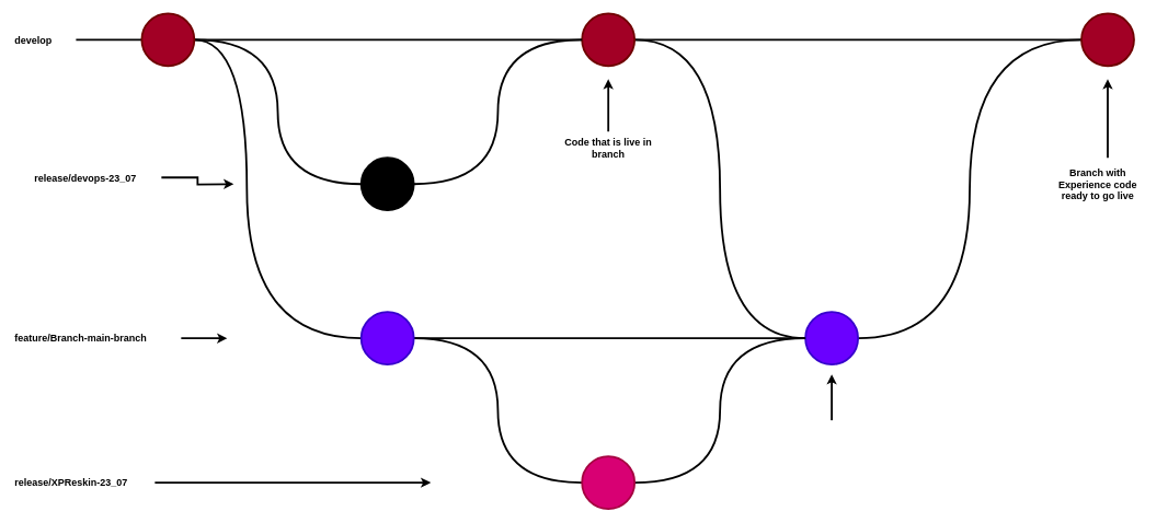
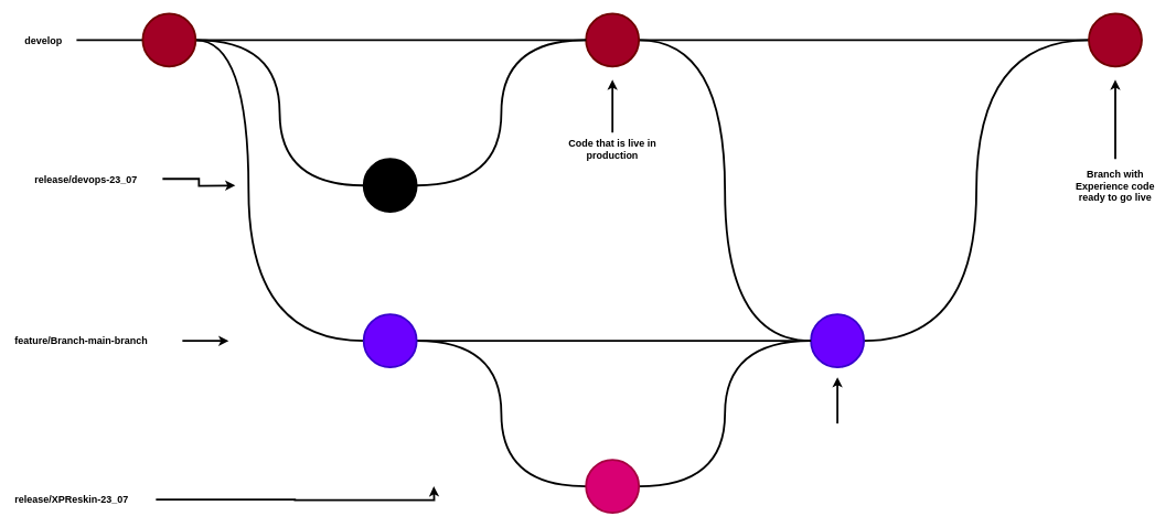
  <mxCell id="0" />
  <mxCell id="1" parent="0" />
  <mxCell id="2" style="edgeStyle=orthogonalEdgeStyle;rounded=0;orthogonalLoop=1;jettySize=auto;html=1;entryX=0;entryY=0.5;entryDx=0;entryDy=0;endArrow=none;endFill=0;curved=1;strokeWidth=3;fontStyle=1;fontSize=15;" edge="1" parent="1" source="6" target="9"><mxGeometry relative="1" as="geometry" /></mxCell>
  <mxCell id="3" style="edgeStyle=orthogonalEdgeStyle;rounded=0;orthogonalLoop=1;jettySize=auto;html=1;entryX=0;entryY=0.5;entryDx=0;entryDy=0;curved=1;endArrow=none;endFill=0;strokeWidth=3;fontStyle=1;fontSize=15;" edge="1" parent="1" source="6" target="11"><mxGeometry relative="1" as="geometry" /></mxCell>
  <mxCell id="4" style="edgeStyle=orthogonalEdgeStyle;rounded=0;orthogonalLoop=1;jettySize=auto;html=1;endArrow=none;endFill=0;strokeWidth=3;fontStyle=1;fontSize=15;" edge="1" parent="1" source="6"><mxGeometry relative="1" as="geometry"><mxPoint x="115" y="60" as="targetPoint" /></mxGeometry></mxCell>
  <mxCell id="5" style="edgeStyle=orthogonalEdgeStyle;rounded=0;orthogonalLoop=1;jettySize=auto;html=1;entryX=0;entryY=0.5;entryDx=0;entryDy=0;endArrow=none;endFill=0;curved=1;strokeWidth=3;fontStyle=1;fontSize=15;" edge="1" parent="1" source="6" target="17"><mxGeometry relative="1" as="geometry"><Array as="points"><mxPoint x="375" y="60" /><mxPoint x="375" y="515" /></Array></mxGeometry></mxCell>
  <mxCell id="6" value="" style="ellipse;whiteSpace=wrap;html=1;aspect=fixed;fillColor=#a20025;fontColor=#ffffff;strokeColor=#6F0000;strokeWidth=3;fontStyle=1;fontSize=15;" vertex="1" parent="1"><mxGeometry x="215" y="20" width="80" height="80" as="geometry" /></mxCell>
  <mxCell id="7" style="edgeStyle=orthogonalEdgeStyle;rounded=0;orthogonalLoop=1;jettySize=auto;html=1;entryX=0;entryY=0.5;entryDx=0;entryDy=0;endArrow=none;endFill=0;curved=1;strokeWidth=3;fontStyle=1;fontSize=15;" edge="1" parent="1" source="9" target="23"><mxGeometry relative="1" as="geometry" /></mxCell>
  <mxCell id="8" style="edgeStyle=orthogonalEdgeStyle;rounded=0;orthogonalLoop=1;jettySize=auto;html=1;entryX=0;entryY=0.5;entryDx=0;entryDy=0;endArrow=none;endFill=0;strokeWidth=3;fontStyle=1;fontSize=15;" edge="1" parent="1" source="9" target="26"><mxGeometry relative="1" as="geometry" /></mxCell>
  <mxCell id="9" value="" style="ellipse;whiteSpace=wrap;html=1;aspect=fixed;fillColor=#a20025;fontColor=#ffffff;strokeColor=#6F0000;strokeWidth=3;fontStyle=1;fontSize=15;" vertex="1" parent="1"><mxGeometry x="885" y="20" width="80" height="80" as="geometry" /></mxCell>
  <mxCell id="10" style="edgeStyle=orthogonalEdgeStyle;rounded=0;orthogonalLoop=1;jettySize=auto;html=1;entryX=0;entryY=0.5;entryDx=0;entryDy=0;endArrow=none;endFill=0;curved=1;strokeWidth=3;fontStyle=1;fontSize=15;" edge="1" parent="1" source="11" target="9"><mxGeometry relative="1" as="geometry" /></mxCell>
  <mxCell id="11" value="" style="ellipse;whiteSpace=wrap;html=1;aspect=fixed;fillColor=#000000;fillStyle=solid;strokeWidth=3;fontStyle=1;fontSize=15;" vertex="1" parent="1"><mxGeometry x="549" y="240" width="80" height="80" as="geometry" /></mxCell>
- <mxCell id="12" value="develop" style="text;strokeColor=none;align=left;fillColor=none;html=1;verticalAlign=middle;whiteSpace=wrap;rounded=0;strokeWidth=3;fontStyle=1;fontSize=15;" vertex="1" parent="1"><mxGeometry x="20" y="45" width="60" height="30" as="geometry" /></mxCell>
+ <mxCell id="12" value="develop" style="text;strokeColor=none;align=left;fillColor=none;html=1;verticalAlign=middle;whiteSpace=wrap;rounded=0;strokeWidth=3;fontStyle=1;fontSize=15;" vertex="1" parent="1"><mxGeometry x="35" y="45" width="60" height="30" as="geometry" /></mxCell>
  <mxCell id="13" style="edgeStyle=orthogonalEdgeStyle;rounded=0;orthogonalLoop=1;jettySize=auto;html=1;strokeWidth=3;fontStyle=1;fontSize=15;" edge="1" parent="1" source="14"><mxGeometry relative="1" as="geometry"><mxPoint x="355" y="280" as="targetPoint" /></mxGeometry></mxCell>
  <mxCell id="14" value="release/devops-23_07" style="text;strokeColor=none;align=left;fillColor=none;html=1;verticalAlign=middle;whiteSpace=wrap;rounded=0;strokeWidth=3;fontStyle=1;fontSize=15;" vertex="1" parent="1"><mxGeometry x="50" y="255" width="195" height="30" as="geometry" /></mxCell>
  <mxCell id="15" style="edgeStyle=orthogonalEdgeStyle;rounded=0;orthogonalLoop=1;jettySize=auto;html=1;endArrow=none;endFill=0;strokeWidth=3;fontStyle=1;fontSize=15;" edge="1" parent="1" source="17" target="23"><mxGeometry relative="1" as="geometry" /></mxCell>
  <mxCell id="16" style="edgeStyle=orthogonalEdgeStyle;rounded=0;orthogonalLoop=1;jettySize=auto;html=1;entryX=0;entryY=0.5;entryDx=0;entryDy=0;curved=1;endArrow=none;endFill=0;strokeWidth=3;fontStyle=1;fontSize=15;" edge="1" parent="1" source="17" target="25"><mxGeometry relative="1" as="geometry" /></mxCell>
  <mxCell id="17" value="" style="ellipse;whiteSpace=wrap;html=1;aspect=fixed;fillColor=#6a00ff;fontColor=#ffffff;strokeColor=#3700CC;strokeWidth=3;fontStyle=1;fontSize=15;" vertex="1" parent="1"><mxGeometry x="549" y="475" width="80" height="80" as="geometry" /></mxCell>
  <mxCell id="18" style="edgeStyle=orthogonalEdgeStyle;rounded=0;orthogonalLoop=1;jettySize=auto;html=1;strokeWidth=3;fontStyle=1;fontSize=15;" edge="1" parent="1" source="19"><mxGeometry relative="1" as="geometry"><mxPoint x="655" y="735" as="targetPoint" /></mxGeometry></mxCell>
- <mxCell id="19" value="release/XPReskin-23_07" style="text;strokeColor=none;align=left;fillColor=none;html=1;verticalAlign=middle;whiteSpace=wrap;rounded=0;strokeWidth=3;fontStyle=1;fontSize=15;" vertex="1" parent="1"><mxGeometry x="20" y="720" width="215" height="30" as="geometry" /></mxCell>
+ <mxCell id="19" value="release/XPReskin-23_07" style="text;strokeColor=none;align=left;fillColor=none;html=1;verticalAlign=middle;whiteSpace=wrap;rounded=0;strokeWidth=3;fontStyle=1;fontSize=15;" vertex="1" parent="1"><mxGeometry x="20" y="740" width="215" height="30" as="geometry" /></mxCell>
  <mxCell id="20" style="edgeStyle=orthogonalEdgeStyle;rounded=0;orthogonalLoop=1;jettySize=auto;html=1;strokeWidth=3;fontStyle=1;fontSize=15;" edge="1" parent="1" source="21"><mxGeometry relative="1" as="geometry"><mxPoint x="345" y="515" as="targetPoint" /></mxGeometry></mxCell>
  <mxCell id="21" value="feature/Branch-main-branch" style="text;strokeColor=none;align=left;fillColor=none;html=1;verticalAlign=middle;whiteSpace=wrap;rounded=0;strokeWidth=3;fontStyle=1;fontSize=15;" vertex="1" parent="1"><mxGeometry x="20" y="500" width="255" height="30" as="geometry" /></mxCell>
  <mxCell id="22" style="edgeStyle=orthogonalEdgeStyle;rounded=0;orthogonalLoop=1;jettySize=auto;html=1;entryX=0;entryY=0.5;entryDx=0;entryDy=0;curved=1;endArrow=none;endFill=0;strokeWidth=3;fontStyle=1;fontSize=15;" edge="1" parent="1" source="23" target="26"><mxGeometry relative="1" as="geometry" /></mxCell>
  <mxCell id="23" value="" style="ellipse;whiteSpace=wrap;html=1;aspect=fixed;fillColor=#6a00ff;fontColor=#ffffff;strokeColor=#3700CC;strokeWidth=3;fontStyle=1;fontSize=15;" vertex="1" parent="1"><mxGeometry x="1225" y="475" width="80" height="80" as="geometry" /></mxCell>
  <mxCell id="24" style="edgeStyle=orthogonalEdgeStyle;rounded=0;orthogonalLoop=1;jettySize=auto;html=1;entryX=0;entryY=0.5;entryDx=0;entryDy=0;curved=1;endArrow=none;endFill=0;strokeWidth=3;fontStyle=1;fontSize=15;" edge="1" parent="1" source="25" target="23"><mxGeometry relative="1" as="geometry" /></mxCell>
  <mxCell id="25" value="" style="ellipse;whiteSpace=wrap;html=1;aspect=fixed;fillColor=#d80073;fontColor=#ffffff;strokeColor=#A50040;strokeWidth=3;fontStyle=1;fontSize=15;" vertex="1" parent="1"><mxGeometry x="885" y="695" width="80" height="80" as="geometry" /></mxCell>
  <mxCell id="26" value="" style="ellipse;whiteSpace=wrap;html=1;aspect=fixed;fillColor=#a20025;fontColor=#ffffff;strokeColor=#6F0000;strokeWidth=3;fontStyle=1;fontSize=15;" vertex="1" parent="1"><mxGeometry x="1645" y="20" width="80" height="80" as="geometry" /></mxCell>
  <mxCell id="27" style="edgeStyle=orthogonalEdgeStyle;rounded=0;orthogonalLoop=1;jettySize=auto;html=1;strokeWidth=3;fontStyle=1;fontSize=15;" edge="1" parent="1"><mxGeometry relative="1" as="geometry"><mxPoint x="1265" y="570" as="targetPoint" /><mxPoint x="1265" y="640" as="sourcePoint" /></mxGeometry></mxCell>
  <mxCell id="28" style="edgeStyle=orthogonalEdgeStyle;rounded=0;orthogonalLoop=1;jettySize=auto;html=1;strokeWidth=3;fontStyle=1;fontSize=15;" edge="1" parent="1"><mxGeometry relative="1" as="geometry"><mxPoint x="1685" y="120" as="targetPoint" /><mxPoint x="1685" y="240" as="sourcePoint" /></mxGeometry></mxCell>
- <mxCell id="29" value="Branch with Experience code ready to go live" style="text;html=1;strokeColor=none;fillColor=none;align=center;verticalAlign=middle;whiteSpace=wrap;rounded=0;strokeWidth=3;fontStyle=1;fontSize=15;" vertex="1" parent="1"><mxGeometry x="1600" y="265" width="140" height="30" as="geometry" /></mxCell>
+ <mxCell id="29" value="Branch with Experience code ready to go live" style="text;html=1;strokeColor=none;fillColor=none;align=center;verticalAlign=middle;whiteSpace=wrap;rounded=0;strokeWidth=3;fontStyle=1;fontSize=15;" vertex="1" parent="1"><mxGeometry x="1615" y="265" width="140" height="30" as="geometry" /></mxCell>
  <mxCell id="30" style="edgeStyle=orthogonalEdgeStyle;rounded=0;orthogonalLoop=1;jettySize=auto;html=1;strokeWidth=3;fontStyle=1;fontSize=15;" edge="1" parent="1"><mxGeometry relative="1" as="geometry"><mxPoint x="925" y="120" as="targetPoint" /><mxPoint x="925" y="200" as="sourcePoint" /></mxGeometry></mxCell>
- <mxCell id="31" value="Code that is live in branch" style="text;html=1;strokeColor=none;fillColor=none;align=center;verticalAlign=middle;whiteSpace=wrap;rounded=0;strokeWidth=3;fontStyle=1;fontSize=15;" vertex="1" parent="1"><mxGeometry x="855" y="210" width="140" height="30" as="geometry" /></mxCell>
+ <mxCell id="31" value="Code that is live in production" style="text;html=1;strokeColor=none;fillColor=none;align=center;verticalAlign=middle;whiteSpace=wrap;rounded=0;strokeWidth=3;fontStyle=1;fontSize=15;" vertex="1" parent="1"><mxGeometry x="855" y="210" width="140" height="30" as="geometry" /></mxCell>
